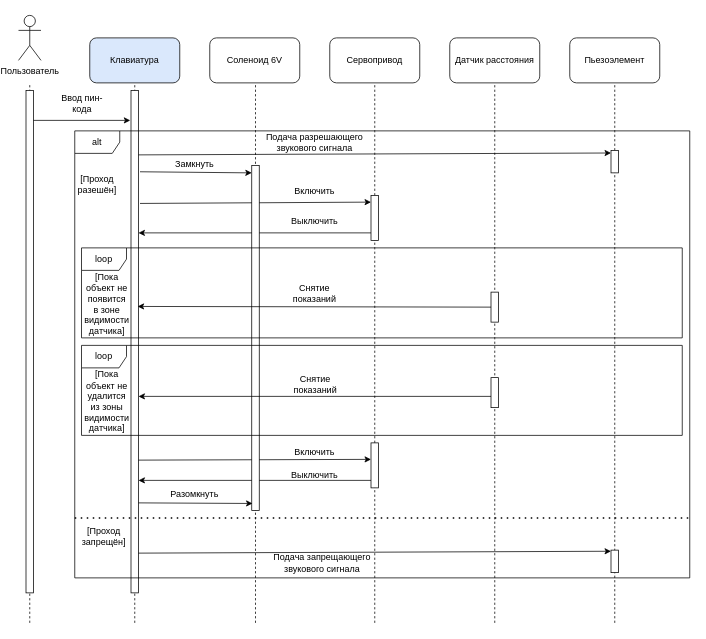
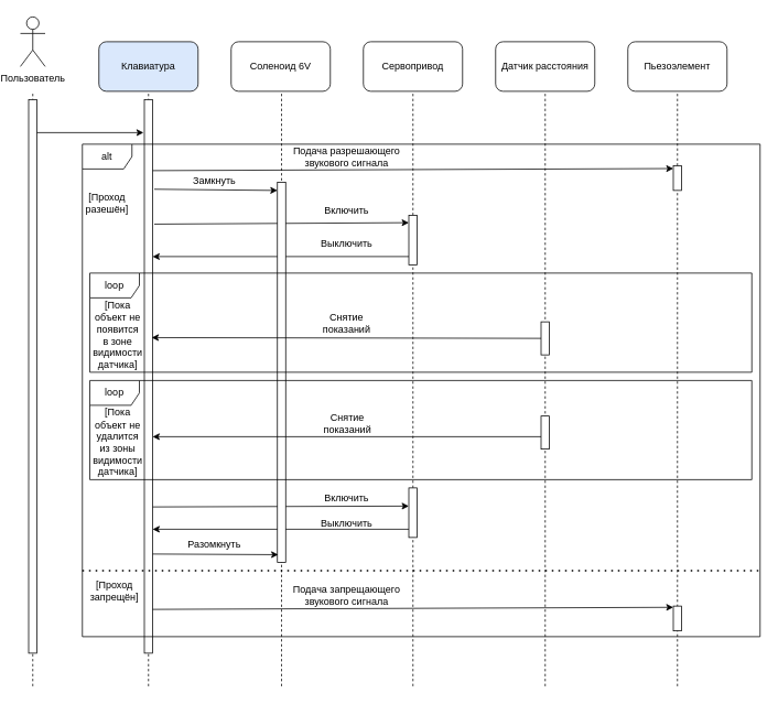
  <mxCell id="0" />
  <mxCell id="1" parent="0" />
  <mxCell id="2" value="" style="endArrow=classic;html=1;rounded=0;" edge="1" parent="1"><mxGeometry width="50" height="50" relative="1" as="geometry"><mxPoint x="495" y="640" as="sourcePoint" /><mxPoint x="180" y="640" as="targetPoint" /></mxGeometry></mxCell>
  <mxCell id="3" value="" style="endArrow=classic;html=1;rounded=0;exitX=0.943;exitY=0.295;exitDx=0;exitDy=0;exitPerimeter=0;" edge="1" parent="1"><mxGeometry width="50" height="50" relative="1" as="geometry"><mxPoint x="179" y="613" as="sourcePoint" /><mxPoint x="490" y="612" as="targetPoint" /></mxGeometry></mxCell>
  <mxCell id="4" value="" style="endArrow=none;dashed=1;html=1;rounded=0;" edge="1" parent="1"><mxGeometry width="50" height="50" relative="1" as="geometry"><mxPoint x="815" y="830" as="sourcePoint" /><mxPoint x="815" y="110" as="targetPoint" /></mxGeometry></mxCell>
  <mxCell id="5" value="" style="rounded=0;whiteSpace=wrap;html=1;" vertex="1" parent="1"><mxGeometry x="810" y="200" width="10" height="30" as="geometry" /></mxCell>
  <mxCell id="6" value="" style="endArrow=classic;html=1;rounded=0;" edge="1" parent="1"><mxGeometry width="50" height="50" relative="1" as="geometry"><mxPoint x="495" y="310" as="sourcePoint" /><mxPoint x="180" y="310" as="targetPoint" /></mxGeometry></mxCell>
  <mxCell id="7" value="" style="endArrow=classic;html=1;rounded=0;exitX=1.2;exitY=0.225;exitDx=0;exitDy=0;exitPerimeter=0;" edge="1" parent="1" source="14"><mxGeometry width="50" height="50" relative="1" as="geometry"><mxPoint x="345" y="270" as="sourcePoint" /><mxPoint x="490" y="269" as="targetPoint" /></mxGeometry></mxCell>
  <mxCell id="8" value="" style="endArrow=none;dashed=1;html=1;rounded=0;" edge="1" parent="1"><mxGeometry width="50" height="50" relative="1" as="geometry"><mxPoint x="495" y="830" as="sourcePoint" /><mxPoint x="495" y="110" as="targetPoint" /></mxGeometry></mxCell>
  <mxCell id="9" value="Пользователь" style="shape=umlActor;verticalLabelPosition=bottom;verticalAlign=top;html=1;outlineConnect=0;" vertex="1" parent="1"><mxGeometry x="20" y="20" width="30" height="60" as="geometry" /></mxCell>
  <mxCell id="10" value="" style="endArrow=none;dashed=1;html=1;rounded=0;" edge="1" parent="1"><mxGeometry width="50" height="50" relative="1" as="geometry"><mxPoint x="35" y="830" as="sourcePoint" /><mxPoint x="35" y="110" as="targetPoint" /></mxGeometry></mxCell>
  <mxCell id="11" value="" style="rounded=0;whiteSpace=wrap;html=1;" vertex="1" parent="1"><mxGeometry x="30" y="120" width="10" height="670" as="geometry" /></mxCell>
  <mxCell id="12" value="Клавиатура" style="rounded=1;whiteSpace=wrap;html=1;fillColor=#dae8fc;" vertex="1" parent="1"><mxGeometry x="115" y="50" width="120" height="60" as="geometry" /></mxCell>
  <mxCell id="13" value="" style="endArrow=none;dashed=1;html=1;rounded=0;" edge="1" parent="1"><mxGeometry width="50" height="50" relative="1" as="geometry"><mxPoint x="175" y="830" as="sourcePoint" /><mxPoint x="175" y="110" as="targetPoint" /></mxGeometry></mxCell>
  <mxCell id="14" value="" style="rounded=0;whiteSpace=wrap;html=1;" vertex="1" parent="1"><mxGeometry x="170" y="120" width="10" height="670" as="geometry" /></mxCell>
  <mxCell id="15" value="" style="endArrow=classic;html=1;rounded=0;" edge="1" parent="1"><mxGeometry width="50" height="50" relative="1" as="geometry"><mxPoint x="40" y="160" as="sourcePoint" /><mxPoint x="169" y="160" as="targetPoint" /></mxGeometry></mxCell>
- <mxCell id="16" value="Ввод пин-кода" style="text;html=1;align=center;verticalAlign=middle;whiteSpace=wrap;rounded=0;" vertex="1" parent="1"><mxGeometry x="75" y="122" width="60" height="30" as="geometry" /></mxCell>
  <mxCell id="17" value="Соленоид 6V" style="rounded=1;whiteSpace=wrap;html=1;" vertex="1" parent="1"><mxGeometry x="275" y="50" width="120" height="60" as="geometry" /></mxCell>
  <mxCell id="18" value="[Проход разешён]" style="text;html=1;align=center;verticalAlign=middle;whiteSpace=wrap;rounded=0;" vertex="1" parent="1"><mxGeometry x="95" y="230" width="60" height="30" as="geometry" /></mxCell>
  <mxCell id="19" value="" style="endArrow=none;dashed=1;html=1;rounded=0;" edge="1" parent="1"><mxGeometry width="50" height="50" relative="1" as="geometry"><mxPoint x="336" y="830" as="sourcePoint" /><mxPoint x="336" y="110" as="targetPoint" /></mxGeometry></mxCell>
  <mxCell id="20" value="" style="rounded=0;whiteSpace=wrap;html=1;" vertex="1" parent="1"><mxGeometry x="331" y="220" width="10" height="460" as="geometry" /></mxCell>
  <mxCell id="21" value="" style="endArrow=classic;html=1;rounded=0;exitX=1.2;exitY=0.162;exitDx=0;exitDy=0;exitPerimeter=0;" edge="1" parent="1" source="14"><mxGeometry width="50" height="50" relative="1" as="geometry"><mxPoint x="185.65" y="230.25" as="sourcePoint" /><mxPoint x="331" y="230" as="targetPoint" /></mxGeometry></mxCell>
  <mxCell id="22" value="" style="rounded=0;whiteSpace=wrap;html=1;" vertex="1" parent="1"><mxGeometry x="490" y="260" width="10" height="60" as="geometry" /></mxCell>
  <mxCell id="23" value="Замкнуть" style="text;html=1;align=center;verticalAlign=middle;whiteSpace=wrap;rounded=0;" vertex="1" parent="1"><mxGeometry x="225" y="203" width="60" height="30" as="geometry" /></mxCell>
  <mxCell id="24" value="Сервопривод" style="rounded=1;whiteSpace=wrap;html=1;" vertex="1" parent="1"><mxGeometry x="435" y="50" width="120" height="60" as="geometry" /></mxCell>
  <mxCell id="25" value="alt" style="shape=umlFrame;whiteSpace=wrap;html=1;pointerEvents=0;" vertex="1" parent="1"><mxGeometry x="95" y="174" width="820" height="596" as="geometry" /></mxCell>
  <mxCell id="26" value="Включить" style="text;html=1;align=center;verticalAlign=middle;whiteSpace=wrap;rounded=0;" vertex="1" parent="1"><mxGeometry x="385" y="240" width="60" height="30" as="geometry" /></mxCell>
  <mxCell id="27" value="Выключить" style="text;html=1;align=center;verticalAlign=middle;whiteSpace=wrap;rounded=0;" vertex="1" parent="1"><mxGeometry x="385" y="280" width="60" height="30" as="geometry" /></mxCell>
  <mxCell id="28" value="loop" style="shape=umlFrame;whiteSpace=wrap;html=1;pointerEvents=0;" vertex="1" parent="1"><mxGeometry x="104" y="330" width="801" height="120" as="geometry" /></mxCell>
  <mxCell id="29" value="[Пока объект не появится в зоне видимости датчика]" style="text;html=1;align=center;verticalAlign=middle;whiteSpace=wrap;rounded=0;" vertex="1" parent="1"><mxGeometry x="108" y="390" width="60" height="30" as="geometry" /></mxCell>
  <mxCell id="30" value="Датчик расстояния" style="rounded=1;whiteSpace=wrap;html=1;" vertex="1" parent="1"><mxGeometry x="595" y="50" width="120" height="60" as="geometry" /></mxCell>
  <mxCell id="31" value="" style="endArrow=none;dashed=1;html=1;rounded=0;" edge="1" parent="1"><mxGeometry width="50" height="50" relative="1" as="geometry"><mxPoint x="655" y="830" as="sourcePoint" /><mxPoint x="655" y="110" as="targetPoint" /></mxGeometry></mxCell>
  <mxCell id="32" value="" style="rounded=0;whiteSpace=wrap;html=1;" vertex="1" parent="1"><mxGeometry x="650" y="389" width="10" height="40" as="geometry" /></mxCell>
  <mxCell id="33" value="" style="endArrow=classic;html=1;rounded=0;entryX=0.886;entryY=0.43;entryDx=0;entryDy=0;entryPerimeter=0;exitX=0;exitY=0.5;exitDx=0;exitDy=0;" edge="1" parent="1" source="32" target="14"><mxGeometry width="50" height="50" relative="1" as="geometry"><mxPoint x="180" y="390.833" as="sourcePoint" /><mxPoint x="230" y="440.833" as="targetPoint" /></mxGeometry></mxCell>
  <mxCell id="34" value="Снятие показаний" style="text;html=1;align=center;verticalAlign=middle;whiteSpace=wrap;rounded=0;" vertex="1" parent="1"><mxGeometry x="385" y="376" width="60" height="30" as="geometry" /></mxCell>
  <mxCell id="35" value="loop" style="shape=umlFrame;whiteSpace=wrap;html=1;pointerEvents=0;" vertex="1" parent="1"><mxGeometry x="104" y="460" width="801" height="120" as="geometry" /></mxCell>
  <mxCell id="36" value="" style="rounded=0;whiteSpace=wrap;html=1;" vertex="1" parent="1"><mxGeometry x="650" y="503" width="10" height="40" as="geometry" /></mxCell>
  <mxCell id="37" value="" style="endArrow=classic;html=1;rounded=0;entryX=0.981;entryY=0.567;entryDx=0;entryDy=0;entryPerimeter=0;exitX=0;exitY=0.5;exitDx=0;exitDy=0;" edge="1" parent="1"><mxGeometry width="50" height="50" relative="1" as="geometry"><mxPoint x="650" y="528" as="sourcePoint" /><mxPoint x="180" y="528" as="targetPoint" /></mxGeometry></mxCell>
  <mxCell id="38" value="Снятие показаний" style="text;html=1;align=center;verticalAlign=middle;whiteSpace=wrap;rounded=0;" vertex="1" parent="1"><mxGeometry x="386" y="497" width="60" height="30" as="geometry" /></mxCell>
  <mxCell id="39" value="[Пока объект не удалится из зоны видимости датчика]" style="text;html=1;align=center;verticalAlign=middle;whiteSpace=wrap;rounded=0;" vertex="1" parent="1"><mxGeometry x="108" y="520" width="60" height="30" as="geometry" /></mxCell>
  <mxCell id="40" value="Пьезоэлемент" style="rounded=1;whiteSpace=wrap;html=1;" vertex="1" parent="1"><mxGeometry x="755" y="50" width="120" height="60" as="geometry" /></mxCell>
  <mxCell id="41" value="" style="endArrow=classic;html=1;rounded=0;entryX=0;entryY=0.25;entryDx=0;entryDy=0;" edge="1" parent="1"><mxGeometry width="50" height="50" relative="1" as="geometry"><mxPoint x="180" y="206" as="sourcePoint" /><mxPoint x="810" y="203.5" as="targetPoint" /></mxGeometry></mxCell>
  <mxCell id="42" value="Подача разрешающего звукового сигнала" style="text;html=1;align=center;verticalAlign=middle;whiteSpace=wrap;rounded=0;" vertex="1" parent="1"><mxGeometry x="340" y="174" width="150" height="30" as="geometry" /></mxCell>
  <mxCell id="43" value="Включить" style="text;html=1;align=center;verticalAlign=middle;whiteSpace=wrap;rounded=0;" vertex="1" parent="1"><mxGeometry x="385" y="587" width="60" height="30" as="geometry" /></mxCell>
  <mxCell id="44" value="" style="rounded=0;whiteSpace=wrap;html=1;" vertex="1" parent="1"><mxGeometry x="490" y="590" width="10" height="60" as="geometry" /></mxCell>
  <mxCell id="45" value="Выключить" style="text;html=1;align=center;verticalAlign=middle;whiteSpace=wrap;rounded=0;" vertex="1" parent="1"><mxGeometry x="385" y="618" width="60" height="30" as="geometry" /></mxCell>
  <mxCell id="46" value="" style="endArrow=classic;html=1;rounded=0;entryX=0.1;entryY=0.98;entryDx=0;entryDy=0;entryPerimeter=0;" edge="1" parent="1" target="20"><mxGeometry width="50" height="50" relative="1" as="geometry"><mxPoint x="180" y="670" as="sourcePoint" /><mxPoint x="230" y="620" as="targetPoint" /></mxGeometry></mxCell>
  <mxCell id="47" value="Разомкнуть" style="text;html=1;align=center;verticalAlign=middle;whiteSpace=wrap;rounded=0;" vertex="1" parent="1"><mxGeometry x="225" y="643" width="60" height="30" as="geometry" /></mxCell>
  <mxCell id="48" value="" style="endArrow=none;dashed=1;html=1;dashPattern=1 3;strokeWidth=2;rounded=0;" edge="1" parent="1"><mxGeometry width="50" height="50" relative="1" as="geometry"><mxPoint x="95" y="690" as="sourcePoint" /><mxPoint x="915" y="690" as="targetPoint" /><Array as="points"><mxPoint x="505" y="690" /><mxPoint x="915" y="690" /></Array></mxGeometry></mxCell>
  <mxCell id="49" value="[Проход запрещён]" style="text;html=1;align=center;verticalAlign=middle;whiteSpace=wrap;rounded=0;" vertex="1" parent="1"><mxGeometry x="104" y="700" width="60" height="30" as="geometry" /></mxCell>
  <mxCell id="50" value="" style="rounded=0;whiteSpace=wrap;html=1;" vertex="1" parent="1"><mxGeometry x="810" y="733" width="10" height="30" as="geometry" /></mxCell>
  <mxCell id="51" value="" style="endArrow=classic;html=1;rounded=0;entryX=0;entryY=0.25;entryDx=0;entryDy=0;" edge="1" parent="1"><mxGeometry width="50" height="50" relative="1" as="geometry"><mxPoint x="180" y="737" as="sourcePoint" /><mxPoint x="810" y="734.5" as="targetPoint" /></mxGeometry></mxCell>
- <mxCell id="52" value="Подача запрещающего звукового сигнала" style="text;html=1;align=center;verticalAlign=middle;whiteSpace=wrap;rounded=0;" vertex="1" parent="1"><mxGeometry x="350" y="735" width="150" height="30" as="geometry" /></mxCell>
+ <mxCell id="52" value="Подача запрещающего звукового сигнала" style="text;html=1;align=center;verticalAlign=middle;whiteSpace=wrap;rounded=0;" vertex="1" parent="1"><mxGeometry x="340" y="705" width="150" height="30" as="geometry" /></mxCell>
